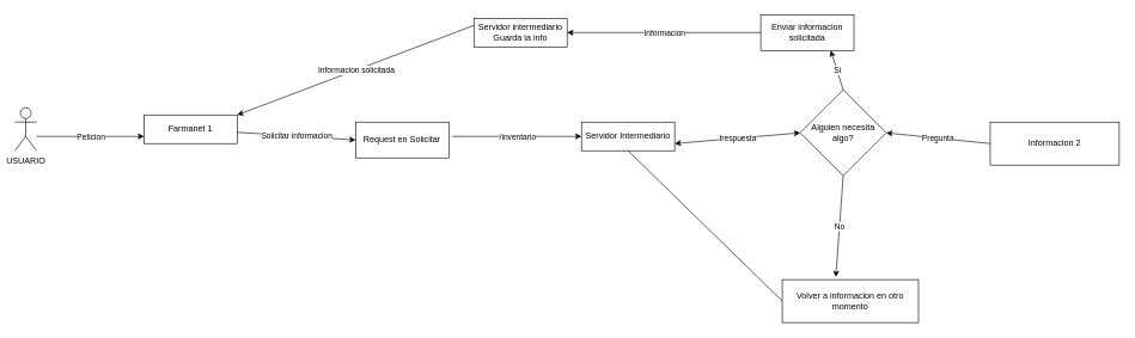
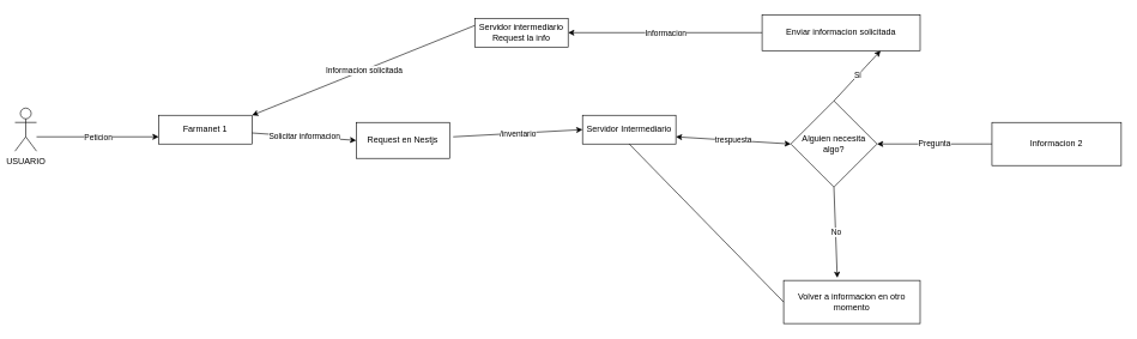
  <mxCell id="0" />
  <mxCell id="1" parent="0" />
- <mxCell id="2" value="Farmanet 1&lt;br&gt;" style="rounded=0;whiteSpace=wrap;html=1;" parent="1" vertex="1"><mxGeometry x="200" y="160" width="130" height="40" as="geometry" /></mxCell>
+ <mxCell id="2" value="Farmanet 1&lt;br&gt;" style="rounded=0;whiteSpace=wrap;html=1;" parent="1" vertex="1"><mxGeometry x="220" y="160" width="130" height="40" as="geometry" /></mxCell>
  <mxCell id="3" value="USUARIO&lt;br&gt;" style="shape=umlActor;verticalLabelPosition=bottom;verticalAlign=top;html=1;outlineConnect=0;" parent="1" vertex="1"><mxGeometry x="20" y="150" width="30" height="60" as="geometry" /></mxCell>
  <mxCell id="4" value="" style="endArrow=classic;html=1;entryX=0;entryY=0.75;entryDx=0;entryDy=0;" parent="1" edge="1" target="2"><mxGeometry relative="1" as="geometry"><mxPoint x="50" y="190" as="sourcePoint" /><mxPoint x="150" y="190" as="targetPoint" /></mxGeometry></mxCell>
  <mxCell id="5" value="Peticion&lt;br&gt;" style="edgeLabel;resizable=0;html=1;align=center;verticalAlign=middle;" parent="4" connectable="0" vertex="1"><mxGeometry relative="1" as="geometry" /></mxCell>
- <mxCell id="6" value="Servidor Intermediario" style="rounded=0;whiteSpace=wrap;html=1;" parent="1" vertex="1"><mxGeometry x="810" y="170" width="130" height="40" as="geometry" /></mxCell>
- <mxCell id="7" value="Request en Solicitar" style="rounded=0;whiteSpace=wrap;html=1;" vertex="1" parent="1"><mxGeometry x="495" y="170" width="130" height="50" as="geometry" /></mxCell>
+ <mxCell id="6" value="Servidor Intermediario" style="rounded=0;whiteSpace=wrap;html=1;" parent="1" vertex="1"><mxGeometry x="810" y="160" width="130" height="40" as="geometry" /></mxCell>
+ <mxCell id="7" value="Request en Nestjs" style="rounded=0;whiteSpace=wrap;html=1;" vertex="1" parent="1"><mxGeometry x="495" y="170" width="130" height="50" as="geometry" /></mxCell>
  <mxCell id="8" value="" style="endArrow=classic;html=1;entryX=0;entryY=0.5;entryDx=0;entryDy=0;" edge="1" parent="1" source="2" target="7"><mxGeometry relative="1" as="geometry"><mxPoint x="310" y="260" as="sourcePoint" /><mxPoint x="410" y="260" as="targetPoint" /></mxGeometry></mxCell>
  <mxCell id="9" value="Solicitar informacion" style="edgeLabel;resizable=0;html=1;align=center;verticalAlign=middle;" connectable="0" vertex="1" parent="8"><mxGeometry relative="1" as="geometry" /></mxCell>
  <mxCell id="10" value="" style="endArrow=classic;html=1;entryX=0;entryY=0.5;entryDx=0;entryDy=0;" edge="1" parent="1" target="6"><mxGeometry relative="1" as="geometry"><mxPoint x="630" y="190" as="sourcePoint" /><mxPoint x="670" y="230" as="targetPoint" /></mxGeometry></mxCell>
  <mxCell id="11" value="/inventario" style="edgeLabel;resizable=0;html=1;align=center;verticalAlign=middle;" connectable="0" vertex="1" parent="10"><mxGeometry relative="1" as="geometry" /></mxCell>
  <mxCell id="12" value="" style="endArrow=classic;html=1;exitX=0.5;exitY=0;exitDx=0;exitDy=0;entryX=0.75;entryY=1;entryDx=0;entryDy=0;" edge="1" parent="1" source="14" target="20"><mxGeometry relative="1" as="geometry"><mxPoint x="1070" y="150" as="sourcePoint" /><mxPoint x="1130" y="80" as="targetPoint" /></mxGeometry></mxCell>
  <mxCell id="13" value="Si" style="edgeLabel;resizable=0;html=1;align=center;verticalAlign=middle;" connectable="0" vertex="1" parent="12"><mxGeometry relative="1" as="geometry" /></mxCell>
- <mxCell id="14" value="Alguien necesita algo?" style="rhombus;whiteSpace=wrap;html=1;" vertex="1" parent="1"><mxGeometry x="1115" y="125" width="120" height="120" as="geometry" /></mxCell>
+ <mxCell id="14" value="Alguien necesita algo?" style="rhombus;whiteSpace=wrap;html=1;" vertex="1" parent="1"><mxGeometry x="1100" y="140" width="120" height="120" as="geometry" /></mxCell>
  <mxCell id="15" value="" style="endArrow=classic;html=1;entryX=0.393;entryY=-0.061;entryDx=0;entryDy=0;entryPerimeter=0;exitX=0.5;exitY=1;exitDx=0;exitDy=0;" edge="1" parent="1" source="14" target="26"><mxGeometry relative="1" as="geometry"><mxPoint x="1140" y="270" as="sourcePoint" /><mxPoint x="1350" y="360" as="targetPoint" /></mxGeometry></mxCell>
  <mxCell id="16" value="No" style="edgeLabel;resizable=0;html=1;align=center;verticalAlign=middle;" connectable="0" vertex="1" parent="15"><mxGeometry relative="1" as="geometry" /></mxCell>
  <mxCell id="17" value="trespuesta" style="endArrow=classic;startArrow=classic;html=1;entryX=0;entryY=0.5;entryDx=0;entryDy=0;exitX=1;exitY=0.75;exitDx=0;exitDy=0;" edge="1" parent="1" source="6" target="14"><mxGeometry width="50" height="50" relative="1" as="geometry"><mxPoint x="880" y="210" as="sourcePoint" /><mxPoint x="870" y="209" as="targetPoint" /></mxGeometry></mxCell>
  <mxCell id="18" value="Informacion 2" style="rounded=0;whiteSpace=wrap;html=1;" vertex="1" parent="1"><mxGeometry x="1380" y="170" width="180" height="60" as="geometry" /></mxCell>
  <mxCell id="19" value="Pregunta" style="endArrow=classic;html=1;entryX=1;entryY=0.5;entryDx=0;entryDy=0;exitX=0;exitY=0.5;exitDx=0;exitDy=0;" edge="1" parent="1" source="18" target="14"><mxGeometry relative="1" as="geometry"><mxPoint x="1330" y="210" as="sourcePoint" /><mxPoint x="1280" y="209.17" as="targetPoint" /></mxGeometry></mxCell>
- <mxCell id="20" value="Enviar informacion solicitada" style="rounded=0;whiteSpace=wrap;html=1;" vertex="1" parent="1"><mxGeometry x="1060" y="20" width="130" height="50" as="geometry" /></mxCell>
+ <mxCell id="20" value="Enviar informacion solicitada" style="rounded=0;whiteSpace=wrap;html=1;" vertex="1" parent="1"><mxGeometry x="1060" y="20" width="220" height="50" as="geometry" /></mxCell>
  <mxCell id="21" value="" style="endArrow=classic;html=1;exitX=0;exitY=0.5;exitDx=0;exitDy=0;" edge="1" parent="1" source="20"><mxGeometry relative="1" as="geometry"><mxPoint x="730" y="30" as="sourcePoint" /><mxPoint x="790" y="45" as="targetPoint" /></mxGeometry></mxCell>
  <mxCell id="22" value="Informacion" style="edgeLabel;resizable=0;html=1;align=center;verticalAlign=middle;" connectable="0" vertex="1" parent="21"><mxGeometry relative="1" as="geometry" /></mxCell>
- <mxCell id="23" value="Servidor intermediario Guarda la info" style="rounded=0;whiteSpace=wrap;html=1;" vertex="1" parent="1"><mxGeometry x="660" y="25" width="130" height="40" as="geometry" /></mxCell>
+ <mxCell id="23" value="Servidor intermediario Request la info" style="rounded=0;whiteSpace=wrap;html=1;" vertex="1" parent="1"><mxGeometry x="660" y="25" width="130" height="40" as="geometry" /></mxCell>
  <mxCell id="24" value="" style="endArrow=classic;html=1;entryX=1;entryY=0;entryDx=0;entryDy=0;exitX=0;exitY=0.25;exitDx=0;exitDy=0;" edge="1" parent="1" source="23" target="2"><mxGeometry relative="1" as="geometry"><mxPoint x="520" y="30" as="sourcePoint" /><mxPoint x="620" y="30" as="targetPoint" /></mxGeometry></mxCell>
  <mxCell id="25" value="Informacion solicitada" style="edgeLabel;resizable=0;html=1;align=center;verticalAlign=middle;" connectable="0" vertex="1" parent="24"><mxGeometry relative="1" as="geometry" /></mxCell>
  <mxCell id="26" value="Volver a informacion en otro momento" style="rounded=0;whiteSpace=wrap;html=1;" vertex="1" parent="1"><mxGeometry x="1090" y="390" width="190" height="60" as="geometry" /></mxCell>
  <mxCell id="27" value="" style="endArrow=none;html=1;entryX=0.5;entryY=1;entryDx=0;entryDy=0;exitX=0;exitY=0.5;exitDx=0;exitDy=0;" edge="1" parent="1" source="26" target="6"><mxGeometry width="50" height="50" relative="1" as="geometry"><mxPoint x="960" y="430" as="sourcePoint" /><mxPoint x="1010" y="380" as="targetPoint" /></mxGeometry></mxCell>
